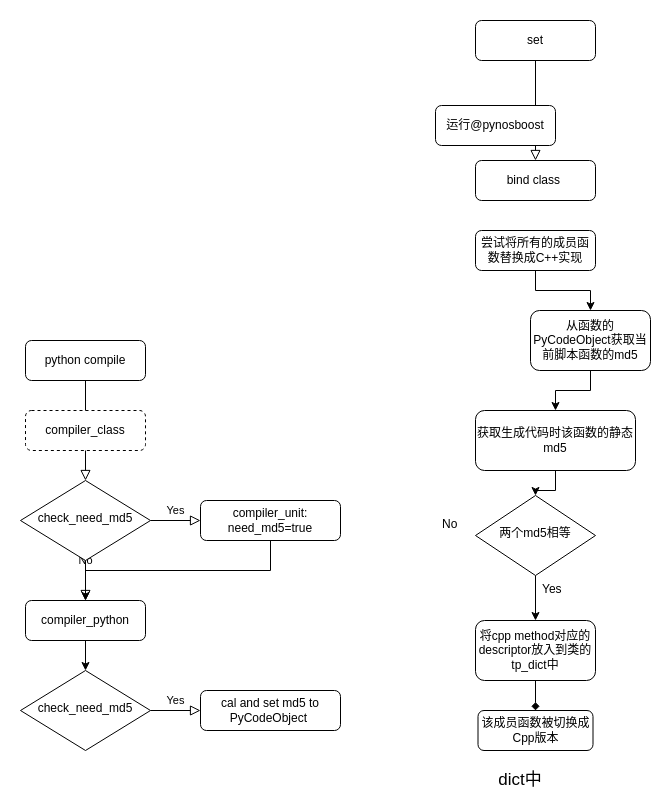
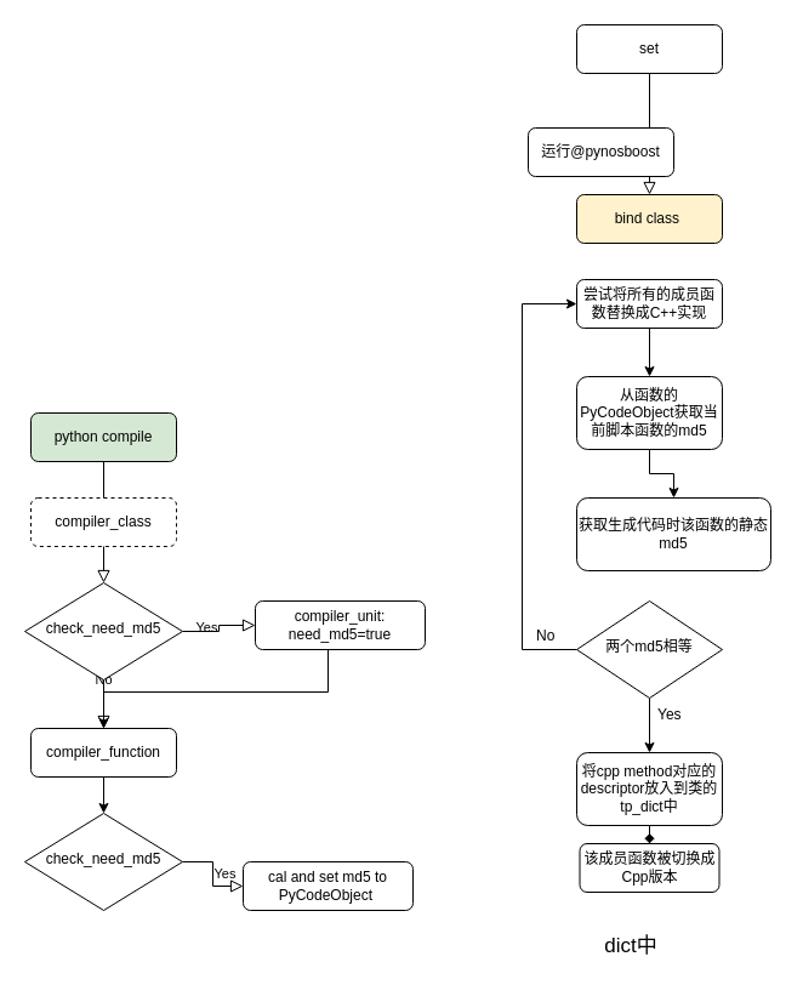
  <mxCell id="0" />
  <mxCell id="1" parent="0" />
  <mxCell id="2" value="" style="rounded=0;html=1;jettySize=auto;orthogonalLoop=1;fontSize=11;endArrow=block;endFill=0;endSize=8;strokeWidth=1;shadow=0;labelBackgroundColor=none;edgeStyle=orthogonalEdgeStyle;" parent="1" source="3" target="6" edge="1"><mxGeometry relative="1" as="geometry" /></mxCell>
- <mxCell id="3" value="python compile" style="rounded=1;whiteSpace=wrap;html=1;fontSize=12;glass=0;strokeWidth=1;shadow=0;" parent="1" vertex="1"><mxGeometry x="25" y="340" width="120" height="40" as="geometry" /></mxCell>
+ <mxCell id="3" value="python compile" style="rounded=1;whiteSpace=wrap;html=1;fontSize=12;glass=0;strokeWidth=1;shadow=0;fillColor=#d5e8d4;" parent="1" vertex="1"><mxGeometry x="25" y="340" width="120" height="40" as="geometry" /></mxCell>
  <mxCell id="4" value="No" style="rounded=0;html=1;jettySize=auto;orthogonalLoop=1;fontSize=11;endArrow=block;endFill=0;endSize=8;strokeWidth=1;shadow=0;labelBackgroundColor=none;edgeStyle=orthogonalEdgeStyle;" parent="1" source="6" edge="1"><mxGeometry y="20" relative="1" as="geometry"><mxPoint as="offset" /><mxPoint x="85" y="600" as="targetPoint" /></mxGeometry></mxCell>
  <mxCell id="5" value="Yes" style="edgeStyle=orthogonalEdgeStyle;rounded=0;html=1;jettySize=auto;orthogonalLoop=1;fontSize=11;endArrow=block;endFill=0;endSize=8;strokeWidth=1;shadow=0;labelBackgroundColor=none;" parent="1" source="6" target="8" edge="1"><mxGeometry y="10" relative="1" as="geometry"><mxPoint as="offset" /></mxGeometry></mxCell>
  <mxCell id="6" value="check_need_md5" style="rhombus;whiteSpace=wrap;html=1;shadow=0;fontFamily=Helvetica;fontSize=12;align=center;strokeWidth=1;spacing=6;spacingTop=-4;" parent="1" vertex="1"><mxGeometry x="20" y="480" width="130" height="80" as="geometry" /></mxCell>
  <mxCell id="7" style="edgeStyle=orthogonalEdgeStyle;rounded=0;orthogonalLoop=1;jettySize=auto;html=1;entryX=0.5;entryY=0;entryDx=0;entryDy=0;" edge="1" parent="1" source="8"><mxGeometry relative="1" as="geometry"><mxPoint x="85" y="600" as="targetPoint" /><Array as="points"><mxPoint x="270" y="570" /><mxPoint x="85" y="570" /></Array></mxGeometry></mxCell>
- <mxCell id="8" value="compiler_unit:&lt;br&gt;need_md5=true" style="rounded=1;whiteSpace=wrap;html=1;fontSize=12;glass=0;strokeWidth=1;shadow=0;" parent="1" vertex="1"><mxGeometry x="200" y="500" width="140" height="40" as="geometry" /></mxCell>
+ <mxCell id="8" value="compiler_unit:&lt;br&gt;need_md5=true" style="rounded=1;whiteSpace=wrap;html=1;fontSize=12;glass=0;strokeWidth=1;shadow=0;" parent="1" vertex="1"><mxGeometry x="210" y="495" width="140" height="40" as="geometry" /></mxCell>
  <mxCell id="9" value="compiler_class" style="rounded=1;whiteSpace=wrap;html=1;fontSize=12;glass=0;strokeWidth=1;shadow=0;dashed=1;" vertex="1" parent="1"><mxGeometry x="25" y="410" width="120" height="40" as="geometry" /></mxCell>
  <mxCell id="10" value="Yes" style="edgeStyle=orthogonalEdgeStyle;rounded=0;html=1;jettySize=auto;orthogonalLoop=1;fontSize=11;endArrow=block;endFill=0;endSize=8;strokeWidth=1;shadow=0;labelBackgroundColor=none;" edge="1" parent="1" source="11" target="12"><mxGeometry y="10" relative="1" as="geometry"><mxPoint as="offset" /></mxGeometry></mxCell>
  <mxCell id="11" value="check_need_md5" style="rhombus;whiteSpace=wrap;html=1;shadow=0;fontFamily=Helvetica;fontSize=12;align=center;strokeWidth=1;spacing=6;spacingTop=-4;" vertex="1" parent="1"><mxGeometry x="20" y="670" width="130" height="80" as="geometry" /></mxCell>
- <mxCell id="12" value="cal and set md5 to PyCodeObject&amp;nbsp;" style="rounded=1;whiteSpace=wrap;html=1;fontSize=12;glass=0;strokeWidth=1;shadow=0;" vertex="1" parent="1"><mxGeometry x="200" y="690" width="140" height="40" as="geometry" /></mxCell>
+ <mxCell id="12" value="cal and set md5 to PyCodeObject&amp;nbsp;" style="rounded=1;whiteSpace=wrap;html=1;fontSize=12;glass=0;strokeWidth=1;shadow=0;" vertex="1" parent="1"><mxGeometry x="200" y="710" width="140" height="40" as="geometry" /></mxCell>
  <mxCell id="13" style="edgeStyle=orthogonalEdgeStyle;rounded=0;orthogonalLoop=1;jettySize=auto;html=1;" edge="1" parent="1" source="14" target="11"><mxGeometry relative="1" as="geometry" /></mxCell>
- <mxCell id="14" value="compiler_python" style="rounded=1;whiteSpace=wrap;html=1;fontSize=12;glass=0;strokeWidth=1;shadow=0;" vertex="1" parent="1"><mxGeometry x="25" y="600" width="120" height="40" as="geometry" /></mxCell>
+ <mxCell id="14" value="compiler_function" style="rounded=1;whiteSpace=wrap;html=1;fontSize=12;glass=0;strokeWidth=1;shadow=0;" vertex="1" parent="1"><mxGeometry x="25" y="600" width="120" height="40" as="geometry" /></mxCell>
  <mxCell id="15" value="" style="rounded=0;html=1;jettySize=auto;orthogonalLoop=1;fontSize=11;endArrow=block;endFill=0;endSize=8;strokeWidth=1;shadow=0;labelBackgroundColor=none;edgeStyle=orthogonalEdgeStyle;" edge="1" parent="1" source="16"><mxGeometry relative="1" as="geometry"><mxPoint x="535" y="160" as="targetPoint" /></mxGeometry></mxCell>
  <mxCell id="16" value="set" style="rounded=1;whiteSpace=wrap;html=1;fontSize=12;glass=0;strokeWidth=1;shadow=0;" vertex="1" parent="1"><mxGeometry x="475" y="20" width="120" height="40" as="geometry" /></mxCell>
  <mxCell id="17" value="运行@pynosboost" style="rounded=1;whiteSpace=wrap;html=1;fontSize=12;glass=0;strokeWidth=1;shadow=0;" vertex="1" parent="1"><mxGeometry x="435" y="105" width="120" height="40" as="geometry" /></mxCell>
- <mxCell id="18" value="bind class&amp;nbsp;" style="rounded=1;whiteSpace=wrap;html=1;fontSize=12;glass=0;strokeWidth=1;shadow=0;" vertex="1" parent="1"><mxGeometry x="475" y="160" width="120" height="40" as="geometry" /></mxCell>
+ <mxCell id="18" value="bind class&amp;nbsp;" style="rounded=1;whiteSpace=wrap;html=1;fontSize=12;glass=0;strokeWidth=1;shadow=0;fillColor=#fff2cc;" vertex="1" parent="1"><mxGeometry x="475" y="160" width="120" height="40" as="geometry" /></mxCell>
  <mxCell id="19" value="" style="edgeStyle=orthogonalEdgeStyle;rounded=0;orthogonalLoop=1;jettySize=auto;html=1;" edge="1" parent="1" source="20" target="22"><mxGeometry relative="1" as="geometry" /></mxCell>
  <mxCell id="20" value="尝试将所有的成员函数替换成C++实现" style="rounded=1;whiteSpace=wrap;html=1;fontSize=12;glass=0;strokeWidth=1;shadow=0;" vertex="1" parent="1"><mxGeometry x="475" y="230" width="120" height="40" as="geometry" /></mxCell>
  <mxCell id="21" value="" style="edgeStyle=orthogonalEdgeStyle;rounded=0;orthogonalLoop=1;jettySize=auto;html=1;" edge="1" parent="1" source="22" target="24"><mxGeometry relative="1" as="geometry" /></mxCell>
- <mxCell id="22" value="从函数的PyCodeObject获取当前脚本函数的md5" style="whiteSpace=wrap;html=1;rounded=1;shadow=0;strokeWidth=1;glass=0;" vertex="1" parent="1"><mxGeometry x="530" y="310" width="120" height="60" as="geometry" /></mxCell>
- <mxCell id="23" value="" style="edgeStyle=orthogonalEdgeStyle;rounded=0;orthogonalLoop=1;jettySize=auto;html=1;" edge="1" parent="1" source="24" target="27"><mxGeometry relative="1" as="geometry" /></mxCell>
+ <mxCell id="22" value="从函数的PyCodeObject获取当前脚本函数的md5" style="whiteSpace=wrap;html=1;rounded=1;shadow=0;strokeWidth=1;glass=0;" vertex="1" parent="1"><mxGeometry x="475" y="310" width="120" height="60" as="geometry" /></mxCell>
  <mxCell id="24" value="获取生成代码时该函数的静态md5" style="whiteSpace=wrap;html=1;rounded=1;shadow=0;strokeWidth=1;glass=0;" vertex="1" parent="1"><mxGeometry x="475" y="410" width="160" height="60" as="geometry" /></mxCell>
+ <mxCell id="25" style="edgeStyle=orthogonalEdgeStyle;rounded=0;orthogonalLoop=1;jettySize=auto;html=1;entryX=0;entryY=0.5;entryDx=0;entryDy=0;exitX=0;exitY=0.5;exitDx=0;exitDy=0;" edge="1" parent="1" source="27" target="20"><mxGeometry relative="1" as="geometry"><Array as="points"><mxPoint x="430" y="535" /><mxPoint x="430" y="250" /></Array></mxGeometry></mxCell>
  <mxCell id="26" style="edgeStyle=orthogonalEdgeStyle;rounded=0;orthogonalLoop=1;jettySize=auto;html=1;" edge="1" parent="1" source="27"><mxGeometry relative="1" as="geometry"><mxPoint x="535" y="620" as="targetPoint" /></mxGeometry></mxCell>
  <mxCell id="27" value="两个md5相等" style="rhombus;whiteSpace=wrap;html=1;shadow=0;fontFamily=Helvetica;fontSize=12;align=center;strokeWidth=1;spacing=6;spacingTop=-4;" vertex="1" parent="1"><mxGeometry x="475" y="495" width="120" height="80" as="geometry" /></mxCell>
  <mxCell id="28" value="No" style="text;whiteSpace=wrap;html=1;" vertex="1" parent="1"><mxGeometry x="440" y="510" width="40" height="30" as="geometry" /></mxCell>
  <mxCell id="29" value="Yes" style="text;whiteSpace=wrap;html=1;" vertex="1" parent="1"><mxGeometry x="540" y="575" width="40" height="30" as="geometry" /></mxCell>
  <mxCell id="30" value="" style="edgeStyle=orthogonalEdgeStyle;rounded=0;orthogonalLoop=1;jettySize=auto;html=1;endArrow=diamond;" edge="1" parent="1" source="31" target="32"><mxGeometry relative="1" as="geometry" /></mxCell>
  <mxCell id="31" value="将cpp method对应的descriptor放入到类的tp_dict中" style="whiteSpace=wrap;html=1;rounded=1;shadow=0;strokeWidth=1;glass=0;" vertex="1" parent="1"><mxGeometry x="475" y="620" width="120" height="60" as="geometry" /></mxCell>
- <mxCell id="32" value="该成员函数被切换成Cpp版本" style="whiteSpace=wrap;html=1;rounded=1;shadow=0;strokeWidth=1;glass=0;" vertex="1" parent="1"><mxGeometry x="477.5" y="710" width="115" height="40" as="geometry" /></mxCell>
+ <mxCell id="32" value="该成员函数被切换成Cpp版本" style="whiteSpace=wrap;html=1;rounded=1;shadow=0;strokeWidth=1;glass=0;" vertex="1" parent="1"><mxGeometry x="477.5" y="695" width="115" height="40" as="geometry" /></mxCell>
  <mxCell id="33" value="&lt;font style=&quot;font-size: 17px&quot;&gt;dict中&lt;/font&gt;" style="text;html=1;strokeColor=none;fillColor=none;align=center;verticalAlign=middle;whiteSpace=wrap;rounded=0;" vertex="1" parent="1"><mxGeometry x="400" y="770" width="240" height="20" as="geometry" /></mxCell>
